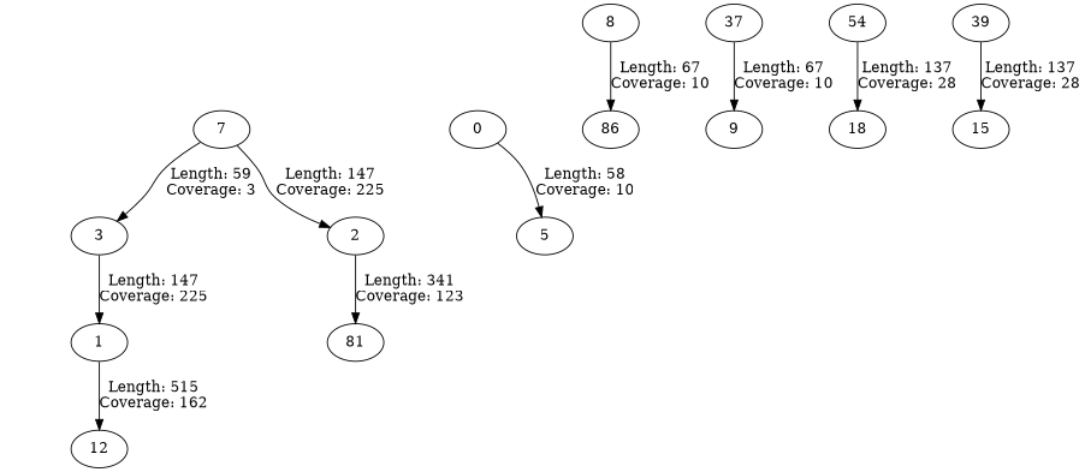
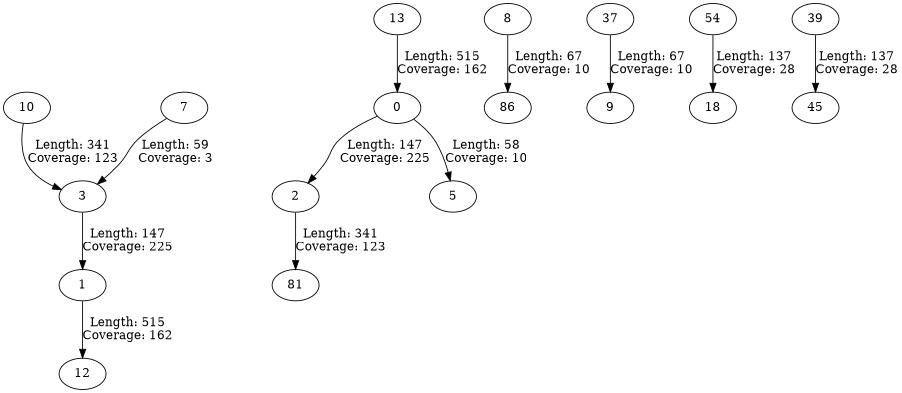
  digraph {
    0
    2
    5
    n4 [label=81]
    3
    1
    12
    7
    n9 [label=86]
    8
    n11 [label=37]
    9
+   10
+   13
    n15 [label=54]
    18
    n17 [label=39]
-   15
-   7 -> 2 [label="Length: 147\nCoverage: 225"]
+   15 [label=45]
+   0 -> 2 [label="Length: 147\nCoverage: 225"]
    0 -> 5 [label="Length: 58\nCoverage: 10"]
    2 -> n4 [label="Length: 341\nCoverage: 123"]
    3 -> 1 [label="Length: 147\nCoverage: 225"]
    1 -> 12 [label="Length: 515\nCoverage: 162"]
    7 -> 3 [label="Length: 59\nCoverage: 3"]
    8 -> n9 [label="Length: 67\nCoverage: 10"]
    n11 -> 9 [label="Length: 67\nCoverage: 10"]
+   10 -> 3 [label="Length: 341\nCoverage: 123"]
+   13 -> 0 [label="Length: 515\nCoverage: 162"]
    n15 -> 18 [label="Length: 137\nCoverage: 28"]
    n17 -> 15 [label="Length: 137\nCoverage: 28"]
  }
